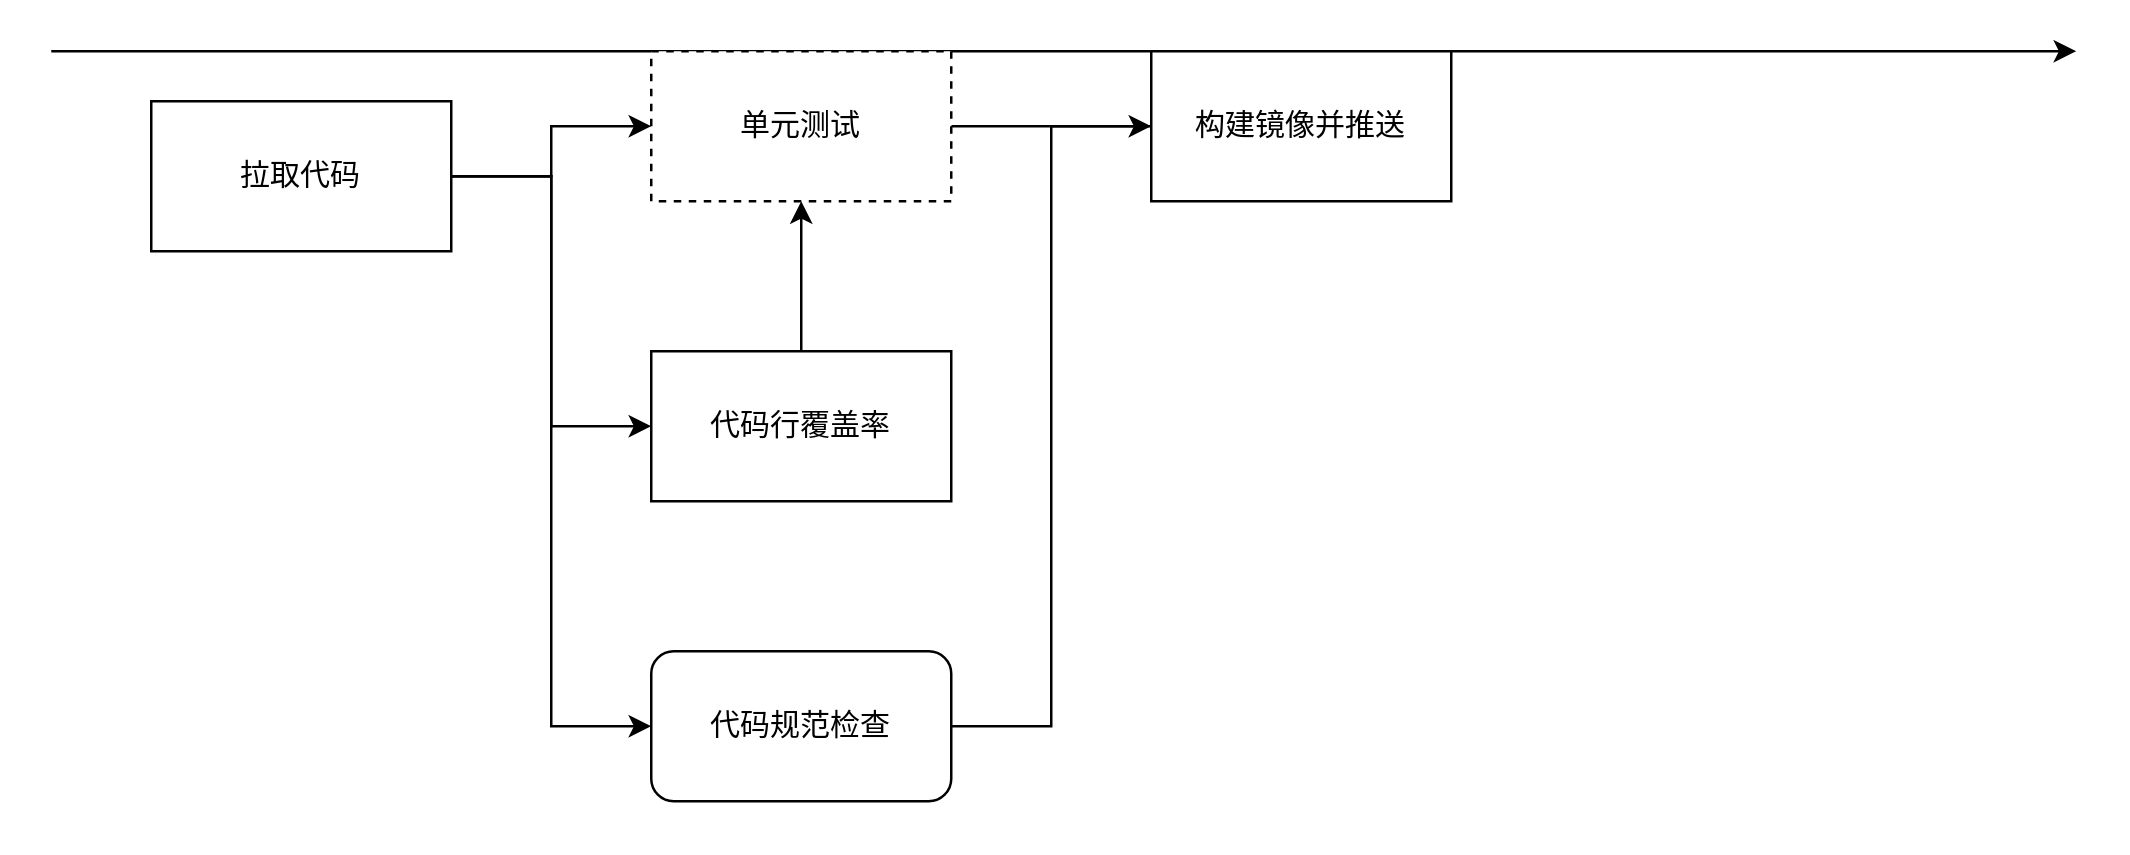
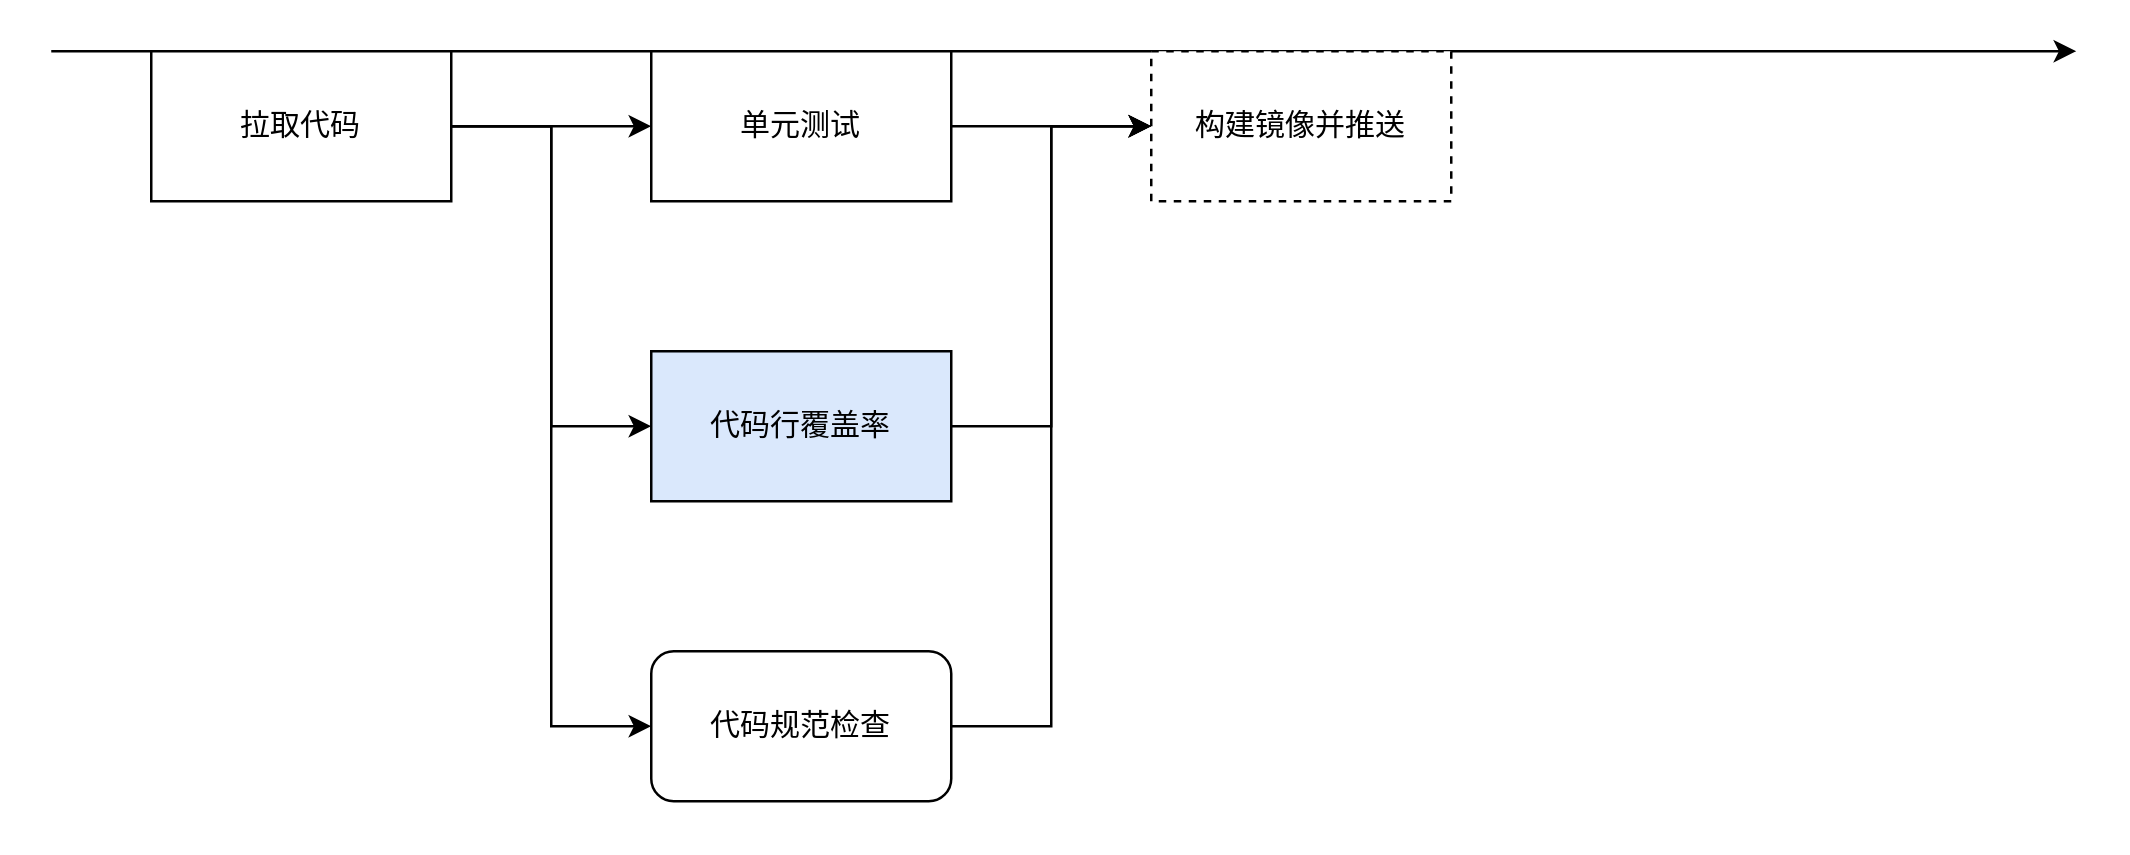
  <mxCell id="0" />
  <mxCell id="1" parent="0" />
  <mxCell id="2" value="" style="endArrow=classic;html=1;rounded=0;" edge="1" parent="1"><mxGeometry width="50" height="50" relative="1" as="geometry"><mxPoint x="20" y="20" as="sourcePoint" /><mxPoint x="830" y="20" as="targetPoint" /></mxGeometry></mxCell>
  <mxCell id="3" value="" style="edgeStyle=orthogonalEdgeStyle;rounded=0;orthogonalLoop=1;jettySize=auto;html=1;" edge="1" parent="1" source="6" target="8"><mxGeometry relative="1" as="geometry" /></mxCell>
  <mxCell id="4" style="edgeStyle=orthogonalEdgeStyle;rounded=0;orthogonalLoop=1;jettySize=auto;html=1;entryX=0;entryY=0.5;entryDx=0;entryDy=0;" edge="1" parent="1" source="6" target="10"><mxGeometry relative="1" as="geometry" /></mxCell>
  <mxCell id="5" style="edgeStyle=orthogonalEdgeStyle;rounded=0;orthogonalLoop=1;jettySize=auto;html=1;exitX=1;exitY=0.5;exitDx=0;exitDy=0;entryX=0;entryY=0.5;entryDx=0;entryDy=0;" edge="1" parent="1" source="6" target="12"><mxGeometry relative="1" as="geometry" /></mxCell>
- <mxCell id="6" value="拉取代码" style="rounded=0;whiteSpace=wrap;html=1;" vertex="1" parent="1"><mxGeometry x="60" y="40" width="120" height="60" as="geometry" /></mxCell>
- <mxCell id="7" value="" style="edgeStyle=orthogonalEdgeStyle;rounded=0;orthogonalLoop=1;jettySize=auto;html=1;endArrow=none;" edge="1" parent="1" source="8" target="13"><mxGeometry relative="1" as="geometry" /></mxCell>
- <mxCell id="8" value="单元测试" style="rounded=0;whiteSpace=wrap;html=1;dashed=1;" vertex="1" parent="1"><mxGeometry x="260" y="20" width="120" height="60" as="geometry" /></mxCell>
- <mxCell id="9" style="edgeStyle=orthogonalEdgeStyle;rounded=0;orthogonalLoop=1;jettySize=auto;html=1;" edge="1" parent="1" source="10" target="8"><mxGeometry relative="1" as="geometry" /></mxCell>
- <mxCell id="10" value="代码行覆盖率" style="rounded=0;whiteSpace=wrap;html=1;" vertex="1" parent="1"><mxGeometry x="260" y="140" width="120" height="60" as="geometry" /></mxCell>
+ <mxCell id="6" value="拉取代码" style="rounded=0;whiteSpace=wrap;html=1;" vertex="1" parent="1"><mxGeometry x="60" y="20" width="120" height="60" as="geometry" /></mxCell>
+ <mxCell id="7" value="" style="edgeStyle=orthogonalEdgeStyle;rounded=0;orthogonalLoop=1;jettySize=auto;html=1;" edge="1" parent="1" source="8" target="13"><mxGeometry relative="1" as="geometry" /></mxCell>
+ <mxCell id="8" value="单元测试" style="rounded=0;whiteSpace=wrap;html=1;" vertex="1" parent="1"><mxGeometry x="260" y="20" width="120" height="60" as="geometry" /></mxCell>
+ <mxCell id="9" style="edgeStyle=orthogonalEdgeStyle;rounded=0;orthogonalLoop=1;jettySize=auto;html=1;entryX=0;entryY=0.5;entryDx=0;entryDy=0;" edge="1" parent="1" source="10" target="13"><mxGeometry relative="1" as="geometry" /></mxCell>
+ <mxCell id="10" value="代码行覆盖率" style="rounded=0;whiteSpace=wrap;html=1;fillColor=#dae8fc;" vertex="1" parent="1"><mxGeometry x="260" y="140" width="120" height="60" as="geometry" /></mxCell>
  <mxCell id="11" style="edgeStyle=orthogonalEdgeStyle;rounded=0;orthogonalLoop=1;jettySize=auto;html=1;entryX=0;entryY=0.5;entryDx=0;entryDy=0;" edge="1" parent="1" source="12" target="13"><mxGeometry relative="1" as="geometry" /></mxCell>
  <mxCell id="12" value="代码规范检查" style="whiteSpace=wrap;html=1;rounded=1;" vertex="1" parent="1"><mxGeometry x="260" y="260" width="120" height="60" as="geometry" /></mxCell>
- <mxCell id="13" value="构建镜像并推送" style="rounded=0;whiteSpace=wrap;html=1;" vertex="1" parent="1"><mxGeometry x="460" y="20" width="120" height="60" as="geometry" /></mxCell>
+ <mxCell id="13" value="构建镜像并推送" style="rounded=0;whiteSpace=wrap;html=1;dashed=1;" vertex="1" parent="1"><mxGeometry x="460" y="20" width="120" height="60" as="geometry" /></mxCell>
